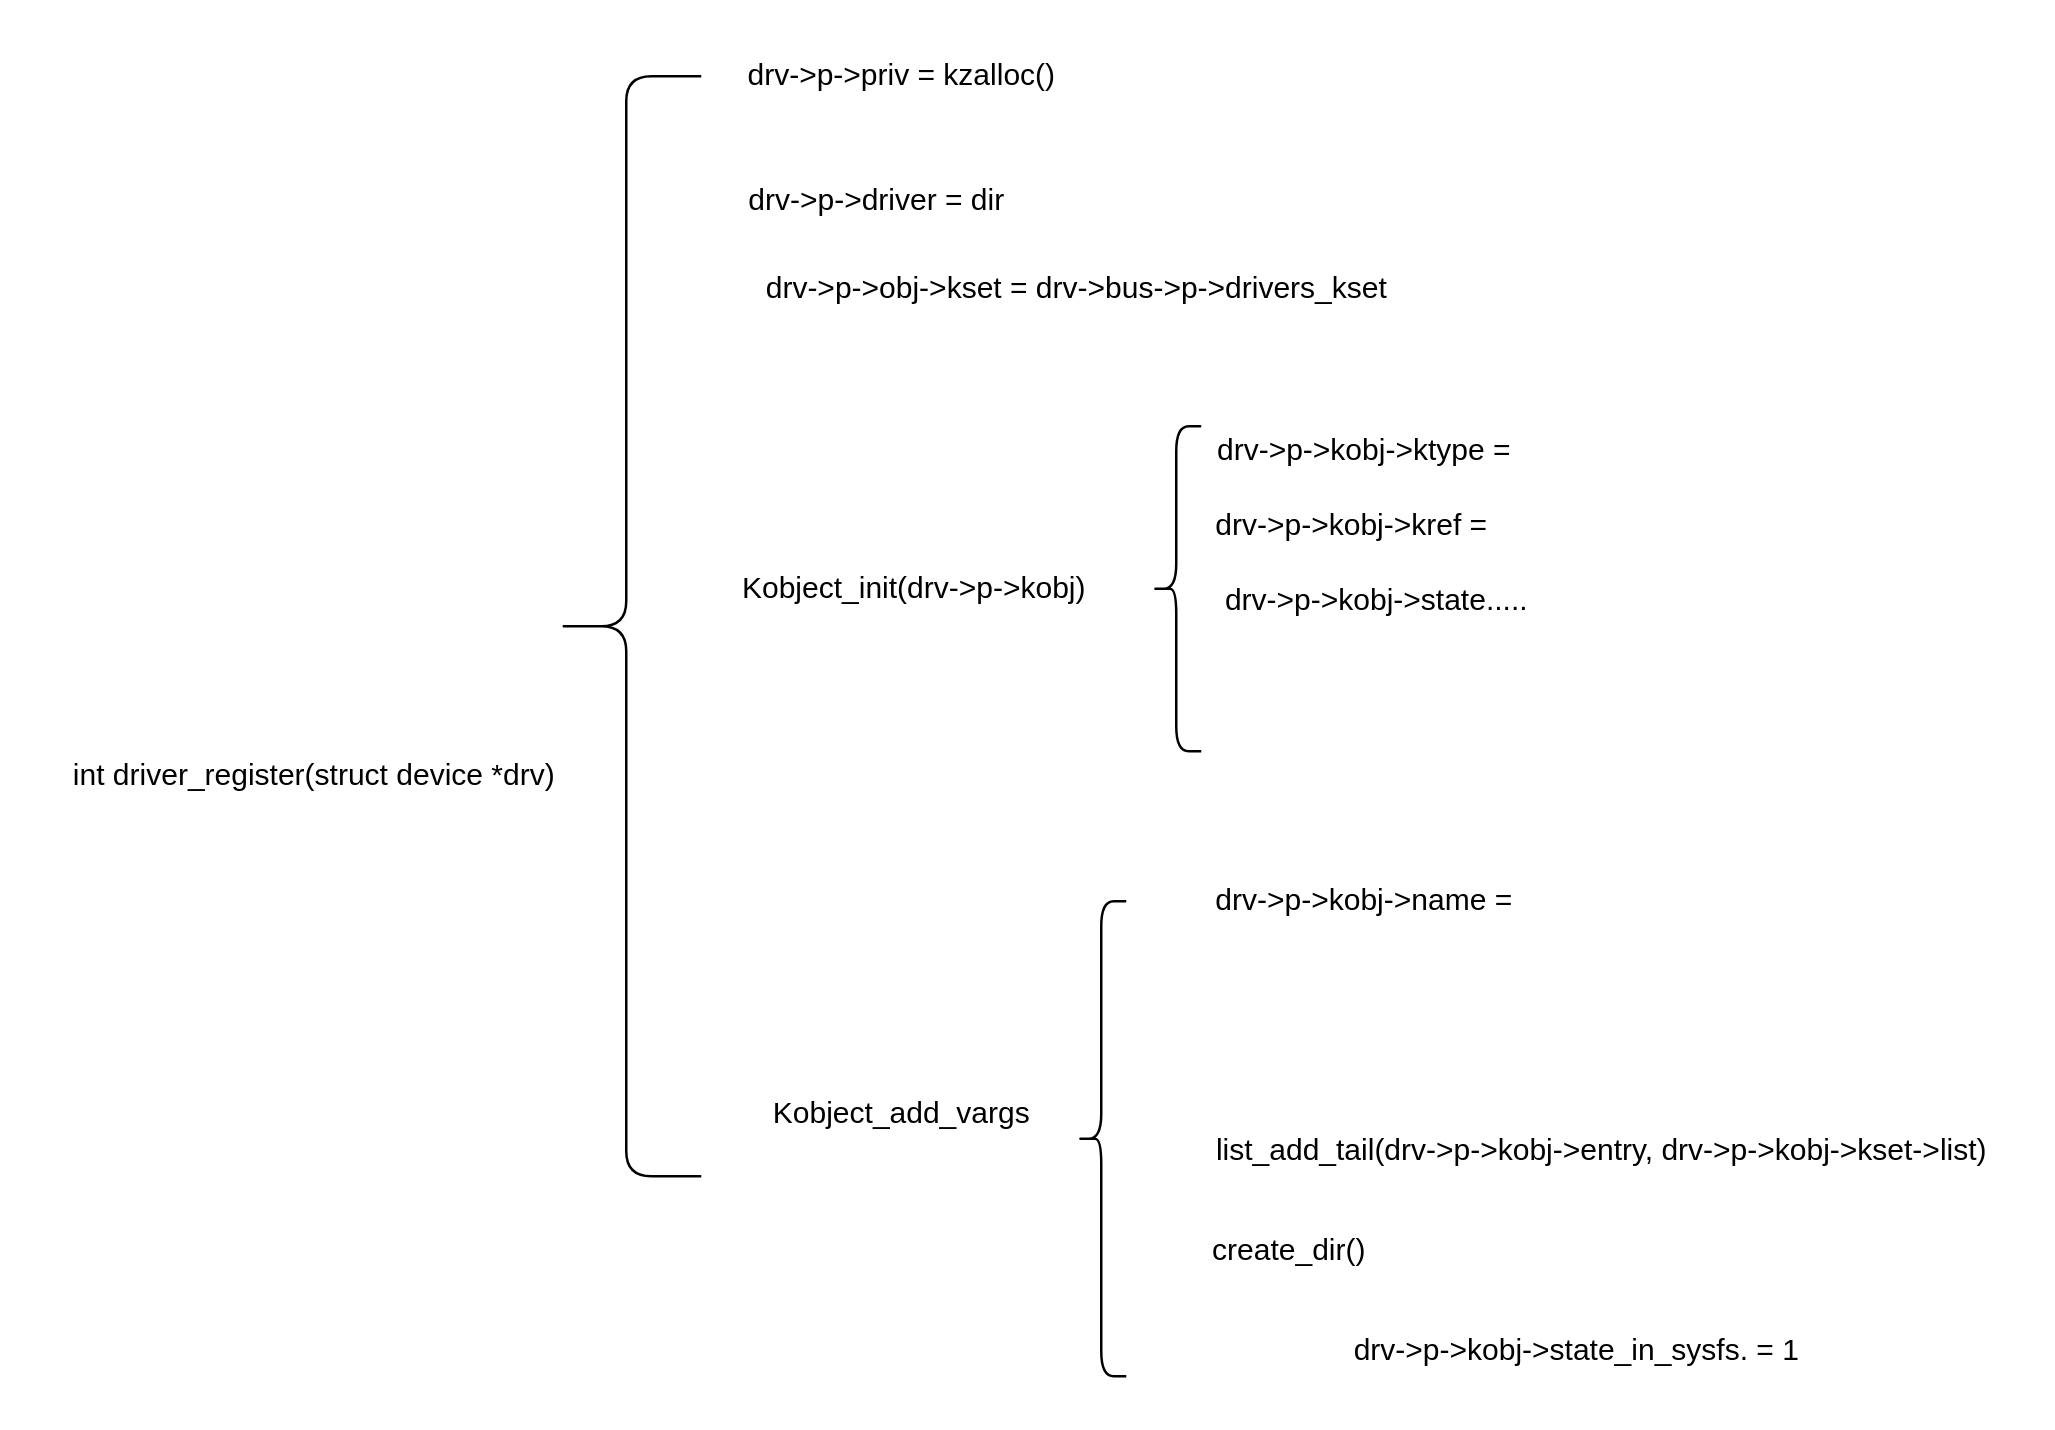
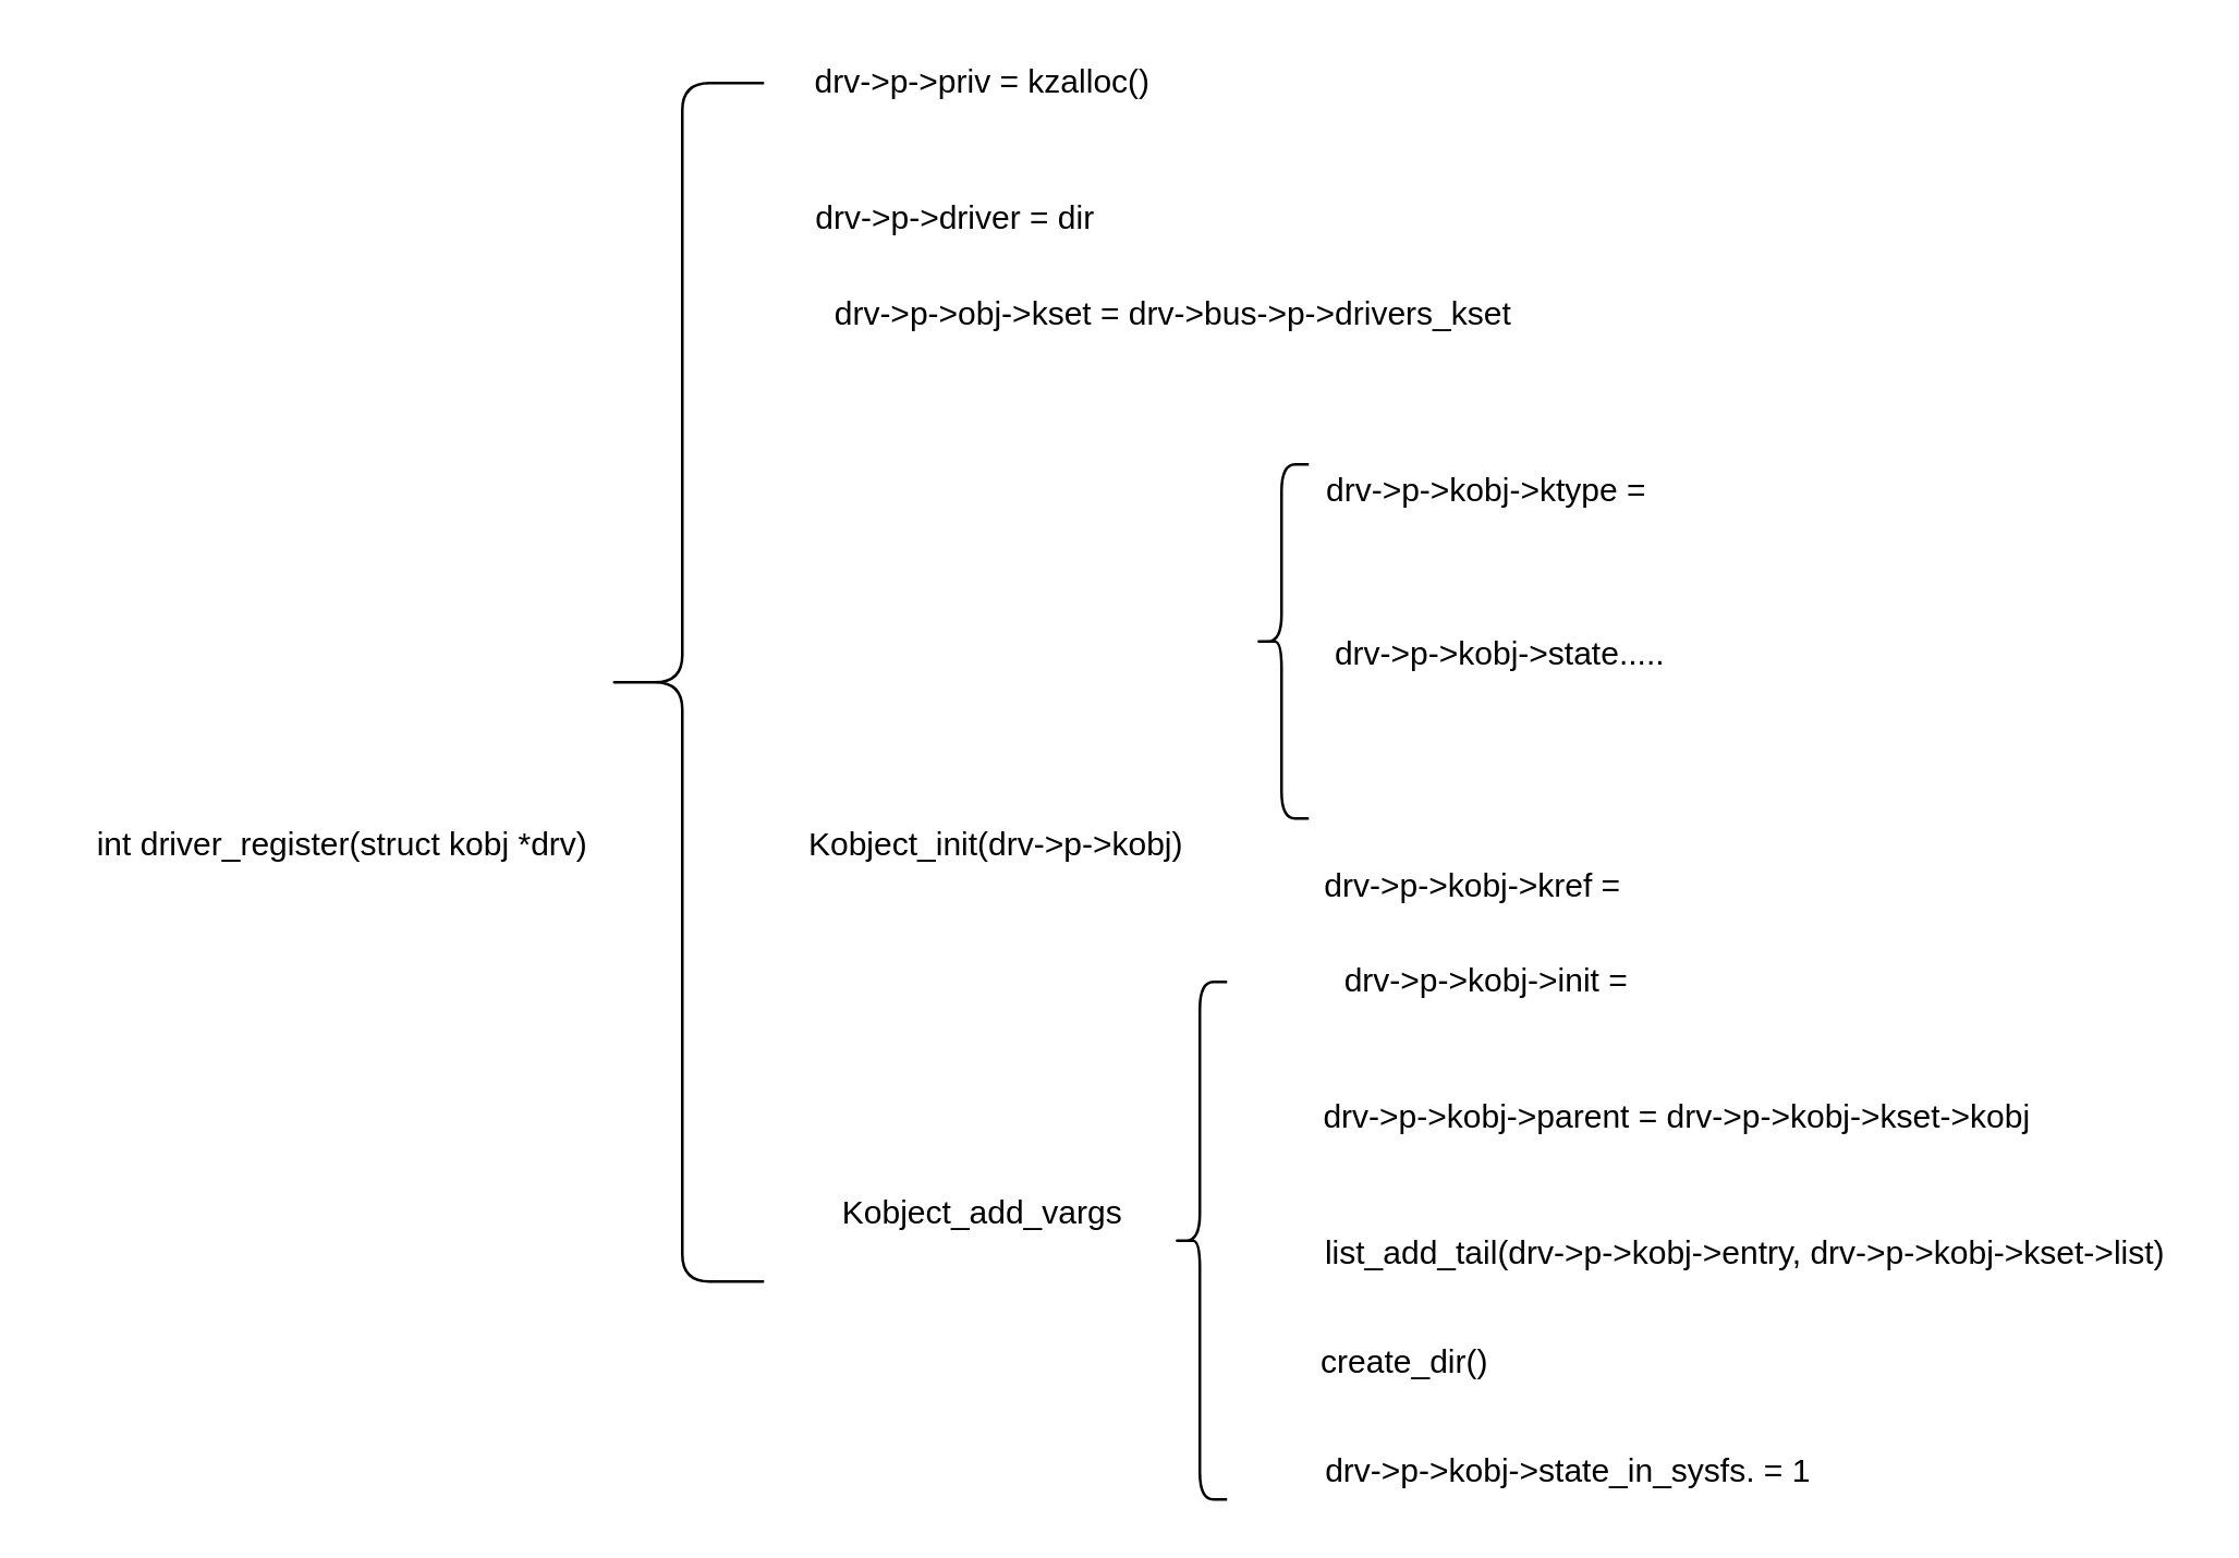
  <mxCell id="0" />
  <mxCell id="1" parent="0" />
  <mxCell id="2" value="" style="shape=curlyBracket;whiteSpace=wrap;html=1;rounded=1;" vertex="1" parent="1"><mxGeometry x="460" y="170" width="20" height="130" as="geometry" /></mxCell>
  <mxCell id="3" value="drv-&amp;gt;p-&amp;gt;kobj-&amp;gt;ktype =" style="text;html=1;align=center;verticalAlign=middle;resizable=0;points=[];autosize=1;strokeColor=none;" vertex="1" parent="1"><mxGeometry x="480" y="170" width="130" height="20" as="geometry" /></mxCell>
- <mxCell id="4" value="drv-&amp;gt;p-&amp;gt;kobj-&amp;gt;kref =" style="text;html=1;align=center;verticalAlign=middle;resizable=0;points=[];autosize=1;strokeColor=none;" vertex="1" parent="1"><mxGeometry x="480" y="200" width="120" height="20" as="geometry" /></mxCell>
+ <mxCell id="4" value="drv-&amp;gt;p-&amp;gt;kobj-&amp;gt;kref =" style="text;html=1;align=center;verticalAlign=middle;resizable=0;points=[];autosize=1;strokeColor=none;" vertex="1" parent="1"><mxGeometry x="480" y="315" width="120" height="20" as="geometry" /></mxCell>
  <mxCell id="5" value="drv-&amp;gt;p-&amp;gt;kobj-&amp;gt;state....." style="text;html=1;align=center;verticalAlign=middle;resizable=0;points=[];autosize=1;strokeColor=none;" vertex="1" parent="1"><mxGeometry x="480" y="230" width="140" height="20" as="geometry" /></mxCell>
- <mxCell id="6" value="Kobject_init(drv-&amp;gt;p-&amp;gt;kobj)" style="text;html=1;align=center;verticalAlign=middle;resizable=0;points=[];autosize=1;strokeColor=none;" vertex="1" parent="1"><mxGeometry x="290" y="225" width="150" height="20" as="geometry" /></mxCell>
+ <mxCell id="6" value="Kobject_init(drv-&amp;gt;p-&amp;gt;kobj)" style="text;html=1;align=center;verticalAlign=middle;resizable=0;points=[];autosize=1;strokeColor=none;" vertex="1" parent="1"><mxGeometry x="290" y="300" width="150" height="20" as="geometry" /></mxCell>
  <mxCell id="7" value="drv-&amp;gt;p-&amp;gt;obj-&amp;gt;kset = drv-&amp;gt;bus-&amp;gt;p-&amp;gt;drivers_kset" style="text;html=1;align=center;verticalAlign=middle;resizable=0;points=[];autosize=1;strokeColor=none;" vertex="1" parent="1"><mxGeometry x="300" y="105" width="260" height="20" as="geometry" /></mxCell>
- <mxCell id="8" value="int driver_register(struct device *drv)" style="text;html=1;align=center;verticalAlign=middle;resizable=0;points=[];autosize=1;strokeColor=none;" vertex="1" parent="1"><mxGeometry x="20" y="300" width="210" height="20" as="geometry" /></mxCell>
+ <mxCell id="8" value="int driver_register(struct kobj *drv)" style="text;html=1;align=center;verticalAlign=middle;resizable=0;points=[];autosize=1;strokeColor=none;" vertex="1" parent="1"><mxGeometry x="20" y="300" width="210" height="20" as="geometry" /></mxCell>
  <mxCell id="9" value="drv-&amp;gt;p-&amp;gt;driver = dir" style="text;html=1;align=center;verticalAlign=middle;resizable=0;points=[];autosize=1;strokeColor=none;" vertex="1" parent="1"><mxGeometry x="290" y="70" width="120" height="20" as="geometry" /></mxCell>
  <mxCell id="10" value="drv-&amp;gt;p-&amp;gt;priv = kzalloc()" style="text;html=1;align=center;verticalAlign=middle;resizable=0;points=[];autosize=1;strokeColor=none;" vertex="1" parent="1"><mxGeometry x="290" y="20" width="140" height="20" as="geometry" /></mxCell>
  <mxCell id="11" value="Kobject_add_vargs" style="text;html=1;align=center;verticalAlign=middle;resizable=0;points=[];autosize=1;strokeColor=none;" vertex="1" parent="1"><mxGeometry x="300" y="435" width="120" height="20" as="geometry" /></mxCell>
- <mxCell id="12" value="drv-&amp;gt;p-&amp;gt;kobj-&amp;gt;name =" style="text;html=1;align=center;verticalAlign=middle;resizable=0;points=[];autosize=1;strokeColor=none;" vertex="1" parent="1"><mxGeometry x="480" y="350" width="130" height="20" as="geometry" /></mxCell>
+ <mxCell id="12" value="drv-&amp;gt;p-&amp;gt;kobj-&amp;gt;init =" style="text;html=1;align=center;verticalAlign=middle;resizable=0;points=[];autosize=1;strokeColor=none;" vertex="1" parent="1"><mxGeometry x="480" y="350" width="130" height="20" as="geometry" /></mxCell>
+ <mxCell id="13" value="drv-&amp;gt;p-&amp;gt;kobj-&amp;gt;parent = drv-&amp;gt;p-&amp;gt;kobj-&amp;gt;kset-&amp;gt;kobj" style="text;html=1;align=center;verticalAlign=middle;resizable=0;points=[];autosize=1;strokeColor=none;" vertex="1" parent="1"><mxGeometry x="480" y="400" width="270" height="20" as="geometry" /></mxCell>
  <mxCell id="14" value="list_add_tail(drv-&amp;gt;p-&amp;gt;kobj-&amp;gt;entry, drv-&amp;gt;p-&amp;gt;kobj-&amp;gt;kset-&amp;gt;list)" style="text;html=1;align=center;verticalAlign=middle;resizable=0;points=[];autosize=1;strokeColor=none;" vertex="1" parent="1"><mxGeometry x="480" y="450" width="320" height="20" as="geometry" /></mxCell>
  <mxCell id="15" value="create_dir()" style="text;html=1;align=center;verticalAlign=middle;resizable=0;points=[];autosize=1;strokeColor=none;" vertex="1" parent="1"><mxGeometry x="475" y="490" width="80" height="20" as="geometry" /></mxCell>
- <mxCell id="16" value="drv-&amp;gt;p-&amp;gt;kobj-&amp;gt;state_in_sysfs. = 1" style="text;html=1;align=center;verticalAlign=middle;resizable=0;points=[];autosize=1;strokeColor=none;" vertex="1" parent="1"><mxGeometry x="535" y="530" width="190" height="20" as="geometry" /></mxCell>
+ <mxCell id="16" value="drv-&amp;gt;p-&amp;gt;kobj-&amp;gt;state_in_sysfs. = 1" style="text;html=1;align=center;verticalAlign=middle;resizable=0;points=[];autosize=1;strokeColor=none;" vertex="1" parent="1"><mxGeometry x="480" y="530" width="190" height="20" as="geometry" /></mxCell>
  <mxCell id="17" value="" style="shape=curlyBracket;whiteSpace=wrap;html=1;rounded=1;" vertex="1" parent="1"><mxGeometry x="430" y="360" width="20" height="190" as="geometry" /></mxCell>
  <mxCell id="18" value="" style="shape=curlyBracket;whiteSpace=wrap;html=1;rounded=1;" vertex="1" parent="1"><mxGeometry x="220" y="30" width="60" height="440" as="geometry" /></mxCell>
